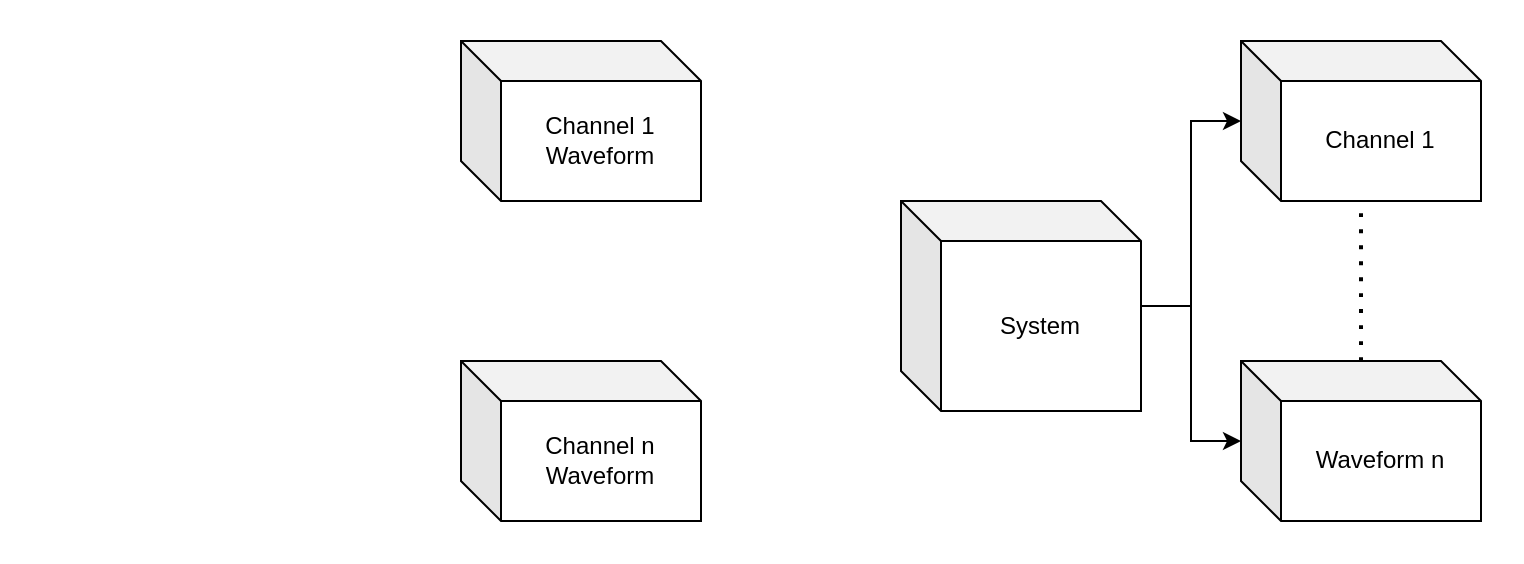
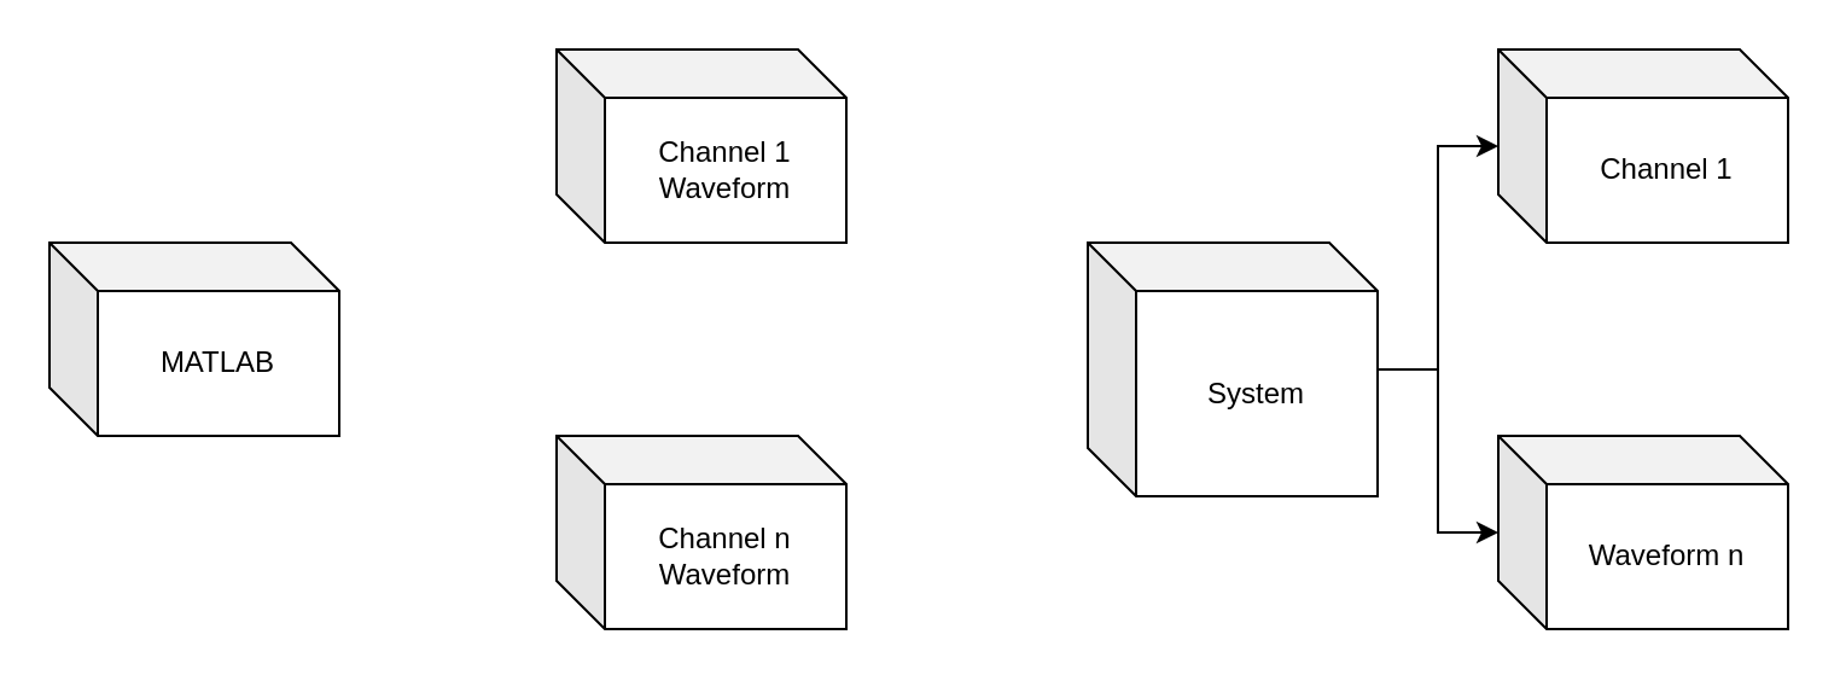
  <mxCell id="0" />
  <mxCell id="1" parent="0" />
+ <mxCell id="2" value="MATLAB" style="shape=cube;whiteSpace=wrap;html=1;boundedLbl=1;backgroundOutline=1;darkOpacity=0.05;darkOpacity2=0.1;" vertex="1" parent="1"><mxGeometry x="20" y="100" width="120" height="80" as="geometry" /></mxCell>
  <mxCell id="3" style="edgeStyle=orthogonalEdgeStyle;rounded=0;orthogonalLoop=1;jettySize=auto;html=1;" edge="1" parent="1" source="5" target="6"><mxGeometry relative="1" as="geometry" /></mxCell>
  <mxCell id="4" style="edgeStyle=orthogonalEdgeStyle;rounded=0;orthogonalLoop=1;jettySize=auto;html=1;" edge="1" parent="1" source="5" target="7"><mxGeometry relative="1" as="geometry" /></mxCell>
  <mxCell id="5" value="System" style="shape=cube;whiteSpace=wrap;html=1;boundedLbl=1;backgroundOutline=1;darkOpacity=0.05;darkOpacity2=0.1;" vertex="1" parent="1"><mxGeometry x="450" y="100" width="120" height="105" as="geometry" /></mxCell>
  <mxCell id="6" value="Waveform n" style="shape=cube;whiteSpace=wrap;html=1;boundedLbl=1;backgroundOutline=1;darkOpacity=0.05;darkOpacity2=0.1;" vertex="1" parent="1"><mxGeometry x="620" y="180" width="120" height="80" as="geometry" /></mxCell>
  <mxCell id="7" value="Channel 1" style="shape=cube;whiteSpace=wrap;html=1;boundedLbl=1;backgroundOutline=1;darkOpacity=0.05;darkOpacity2=0.1;" vertex="1" parent="1"><mxGeometry x="620" y="20" width="120" height="80" as="geometry" /></mxCell>
- <mxCell id="8" value="" style="endArrow=none;dashed=1;html=1;dashPattern=1 3;strokeWidth=2;strokeColor=default;curved=1;" edge="1" parent="1" source="6" target="7"><mxGeometry width="50" height="50" relative="1" as="geometry"><mxPoint x="470" y="140" as="sourcePoint" /><mxPoint x="520" y="90" as="targetPoint" /></mxGeometry></mxCell>
  <mxCell id="9" value="Channel 1 Waveform" style="shape=cube;whiteSpace=wrap;html=1;boundedLbl=1;backgroundOutline=1;darkOpacity=0.05;darkOpacity2=0.1;" vertex="1" parent="1"><mxGeometry x="230" y="20" width="120" height="80" as="geometry" /></mxCell>
  <mxCell id="10" value="Channel n Waveform" style="shape=cube;whiteSpace=wrap;html=1;boundedLbl=1;backgroundOutline=1;darkOpacity=0.05;darkOpacity2=0.1;" vertex="1" parent="1"><mxGeometry x="230" y="180" width="120" height="80" as="geometry" /></mxCell>
